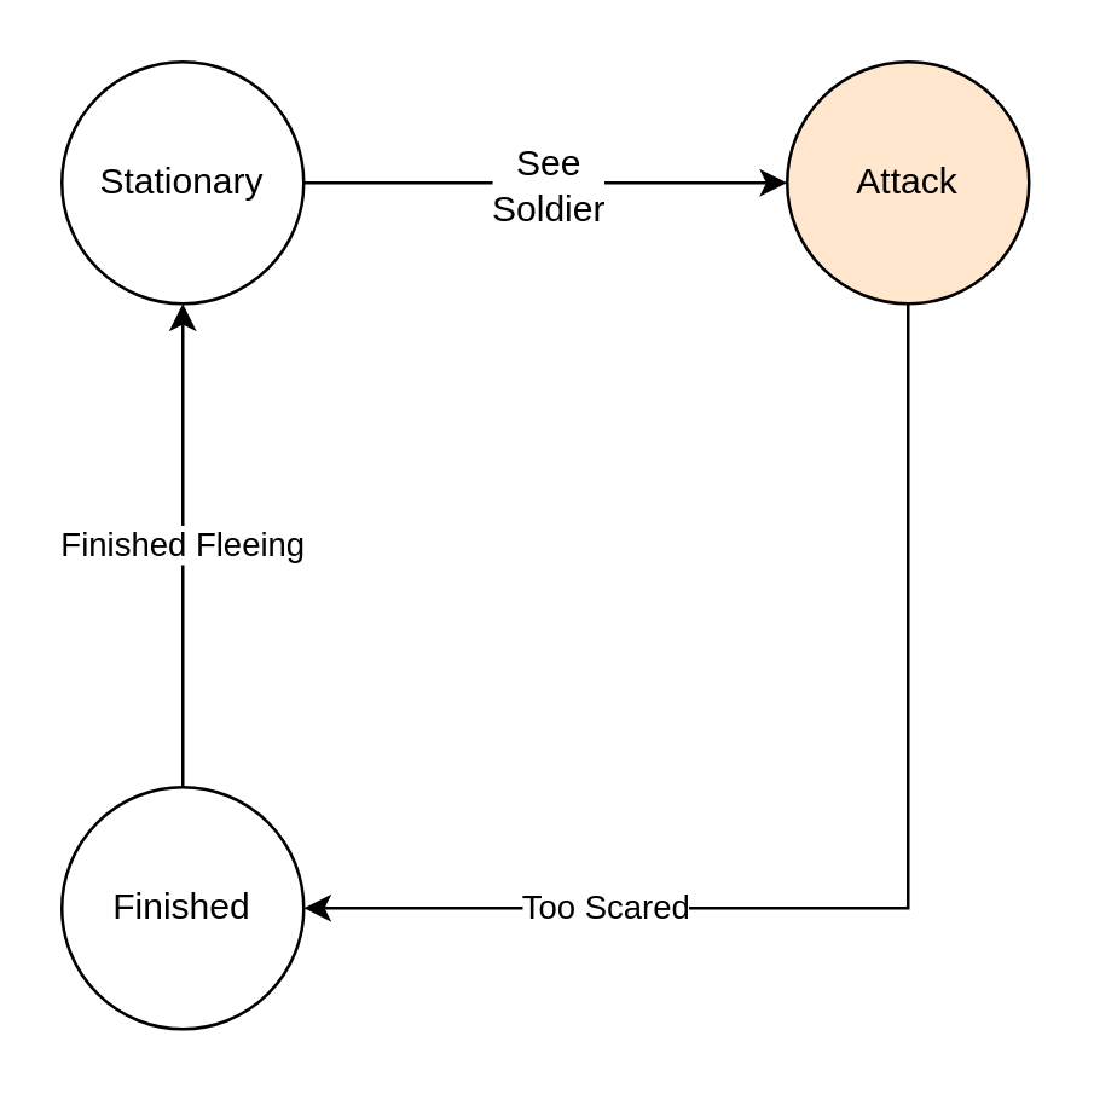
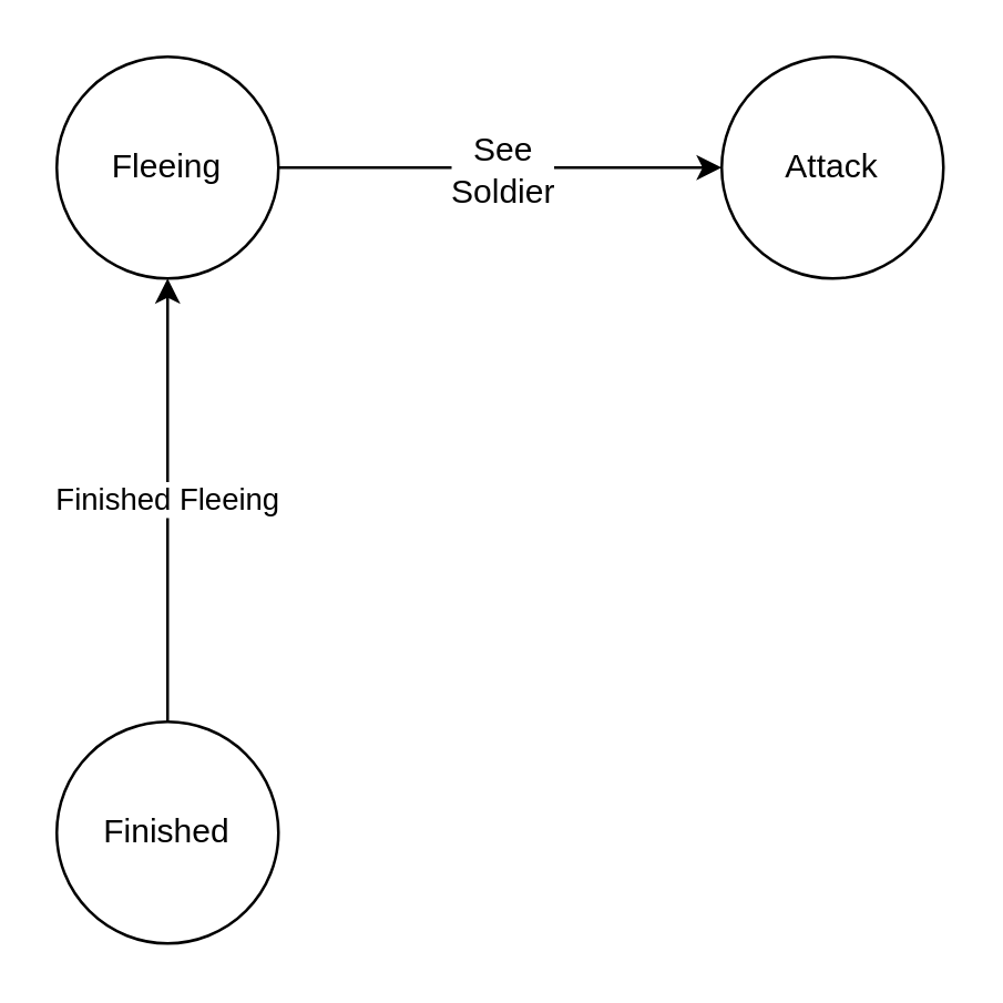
  <mxCell id="0" />
  <mxCell id="1" parent="0" />
  <mxCell id="2" style="edgeStyle=orthogonalEdgeStyle;rounded=0;orthogonalLoop=1;jettySize=auto;html=1;" parent="1" source="4" target="6" edge="1"><mxGeometry relative="1" as="geometry" /></mxCell>
  <mxCell id="3" value="See&lt;br&gt;Soldier" style="text;html=1;resizable=0;points=[];align=center;verticalAlign=middle;labelBackgroundColor=#ffffff;" parent="2" vertex="1" connectable="0"><mxGeometry x="0.26" y="1" relative="1" as="geometry"><mxPoint x="-21" y="1" as="offset" /></mxGeometry></mxCell>
- <mxCell id="4" value="Stationary" style="ellipse;whiteSpace=wrap;html=1;aspect=fixed;" parent="1" vertex="1"><mxGeometry x="20" y="20" width="80" height="80" as="geometry" /></mxCell>
- <mxCell id="5" value="Too Scared" style="edgeStyle=orthogonalEdgeStyle;rounded=0;orthogonalLoop=1;jettySize=auto;html=1;entryX=1;entryY=0.5;entryDx=0;entryDy=0;" parent="1" source="6" target="7" edge="1"><mxGeometry x="0.5" relative="1" as="geometry"><Array as="points"><mxPoint x="300" y="300" /></Array><mxPoint as="offset" /></mxGeometry></mxCell>
- <mxCell id="6" value="Attack" style="ellipse;whiteSpace=wrap;html=1;aspect=fixed;fillColor=#ffe6cc;" parent="1" vertex="1"><mxGeometry x="260" y="20" width="80" height="80" as="geometry" /></mxCell>
+ <mxCell id="4" value="Fleeing" style="ellipse;whiteSpace=wrap;html=1;aspect=fixed;" parent="1" vertex="1"><mxGeometry x="20" y="20" width="80" height="80" as="geometry" /></mxCell>
+ <mxCell id="6" value="Attack" style="ellipse;whiteSpace=wrap;html=1;aspect=fixed;" parent="1" vertex="1"><mxGeometry x="260" y="20" width="80" height="80" as="geometry" /></mxCell>
  <mxCell id="7" value="Finished" style="ellipse;whiteSpace=wrap;html=1;aspect=fixed;" parent="1" vertex="1"><mxGeometry x="20" y="260" width="80" height="80" as="geometry" /></mxCell>
  <mxCell id="8" value="Finished Fleeing" style="edgeStyle=orthogonalEdgeStyle;rounded=0;orthogonalLoop=1;jettySize=auto;html=1;entryX=0.5;entryY=1;entryDx=0;entryDy=0;exitX=0.5;exitY=0;exitDx=0;exitDy=0;" parent="1" source="7" target="4" edge="1"><mxGeometry relative="1" as="geometry"><mxPoint x="80" y="260" as="sourcePoint" /><mxPoint as="offset" /><Array as="points"><mxPoint x="60" y="180" /><mxPoint x="60" y="180" /></Array></mxGeometry></mxCell>
